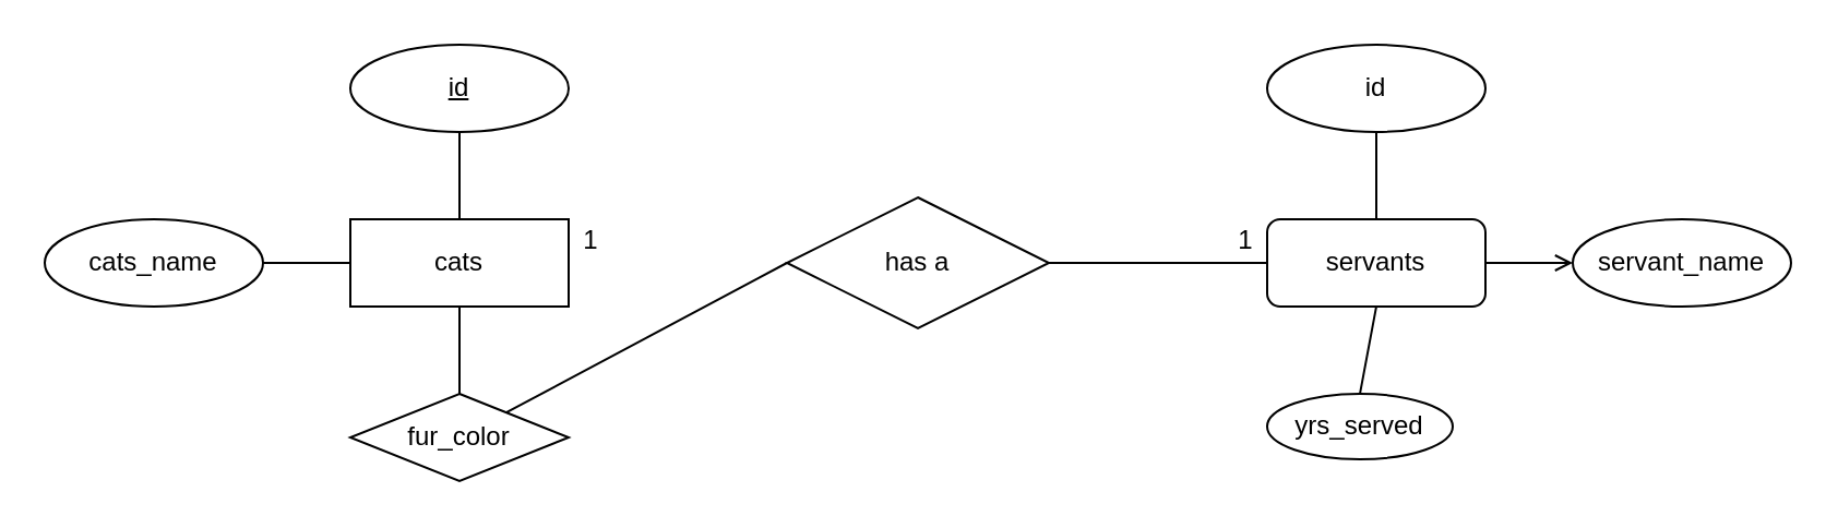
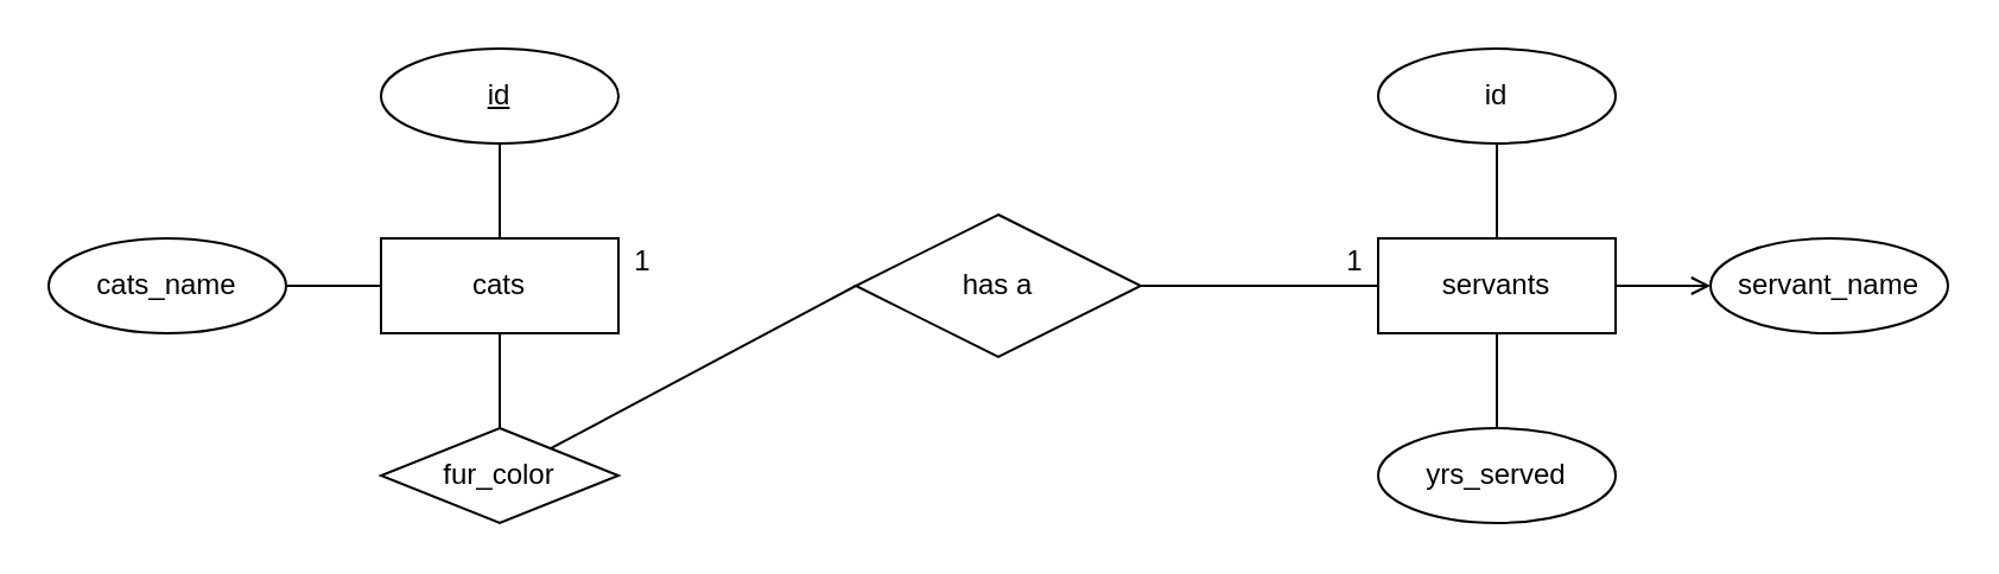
  <mxCell id="0" />
  <mxCell id="1" parent="0" />
  <mxCell id="2" value="cats" style="whiteSpace=wrap;html=1;align=center;" vertex="1" parent="1"><mxGeometry x="160" y="100" width="100" height="40" as="geometry" /></mxCell>
  <mxCell id="3" value="&lt;u&gt;id&lt;/u&gt;" style="ellipse;whiteSpace=wrap;html=1;align=center;" vertex="1" parent="1"><mxGeometry x="160" y="20" width="100" height="40" as="geometry" /></mxCell>
  <mxCell id="4" value="fur_color" style="rhombus;whiteSpace=wrap;html=1;align=center;" vertex="1" parent="1"><mxGeometry x="160" y="180" width="100" height="40" as="geometry" /></mxCell>
  <mxCell id="5" value="cats_name" style="ellipse;whiteSpace=wrap;html=1;align=center;" vertex="1" parent="1"><mxGeometry x="20" y="100" width="100" height="40" as="geometry" /></mxCell>
  <mxCell id="6" value="" style="endArrow=none;html=1;entryX=0.5;entryY=1;entryDx=0;entryDy=0;exitX=0.5;exitY=0;exitDx=0;exitDy=0;" edge="1" parent="1" source="2" target="3"><mxGeometry width="50" height="50" relative="1" as="geometry"><mxPoint x="400" y="260" as="sourcePoint" /><mxPoint x="450" y="210" as="targetPoint" /></mxGeometry></mxCell>
  <mxCell id="7" value="" style="endArrow=none;html=1;entryX=1;entryY=0.5;entryDx=0;entryDy=0;" edge="1" parent="1" target="5"><mxGeometry width="50" height="50" relative="1" as="geometry"><mxPoint x="160" y="120" as="sourcePoint" /><mxPoint x="220" y="70" as="targetPoint" /></mxGeometry></mxCell>
  <mxCell id="8" value="" style="endArrow=none;html=1;entryX=0.5;entryY=0;entryDx=0;entryDy=0;exitX=0.5;exitY=1;exitDx=0;exitDy=0;" edge="1" parent="1" source="2" target="4"><mxGeometry width="50" height="50" relative="1" as="geometry"><mxPoint x="170" y="130" as="sourcePoint" /><mxPoint x="130" y="130" as="targetPoint" /></mxGeometry></mxCell>
- <mxCell id="9" value="servants" style="whiteSpace=wrap;html=1;align=center;rounded=1;" vertex="1" parent="1"><mxGeometry x="580" y="100" width="100" height="40" as="geometry" /></mxCell>
+ <mxCell id="9" value="servants" style="whiteSpace=wrap;html=1;align=center;" vertex="1" parent="1"><mxGeometry x="580" y="100" width="100" height="40" as="geometry" /></mxCell>
  <mxCell id="10" value="id" style="ellipse;whiteSpace=wrap;html=1;align=center;" vertex="1" parent="1"><mxGeometry x="580" y="20" width="100" height="40" as="geometry" /></mxCell>
- <mxCell id="11" value="yrs_served" style="ellipse;whiteSpace=wrap;html=1;align=center;" vertex="1" parent="1"><mxGeometry x="580" y="180" width="85" height="30" as="geometry" /></mxCell>
+ <mxCell id="11" value="yrs_served" style="ellipse;whiteSpace=wrap;html=1;align=center;" vertex="1" parent="1"><mxGeometry x="580" y="180" width="100" height="40" as="geometry" /></mxCell>
  <mxCell id="12" value="servant_name" style="ellipse;whiteSpace=wrap;html=1;align=center;" vertex="1" parent="1"><mxGeometry x="720" y="100" width="100" height="40" as="geometry" /></mxCell>
  <mxCell id="13" value="" style="endArrow=none;html=1;entryX=0.5;entryY=1;entryDx=0;entryDy=0;exitX=0.5;exitY=0;exitDx=0;exitDy=0;" edge="1" source="9" target="10" parent="1"><mxGeometry width="50" height="50" relative="1" as="geometry"><mxPoint x="820" y="260" as="sourcePoint" /><mxPoint x="870" y="210" as="targetPoint" /></mxGeometry></mxCell>
  <mxCell id="14" value="" style="endArrow=none;html=1;entryX=0.5;entryY=0;entryDx=0;entryDy=0;exitX=0.5;exitY=1;exitDx=0;exitDy=0;" edge="1" source="9" target="11" parent="1"><mxGeometry width="50" height="50" relative="1" as="geometry"><mxPoint x="590" y="130" as="sourcePoint" /><mxPoint x="550" y="130" as="targetPoint" /></mxGeometry></mxCell>
  <mxCell id="15" value="" style="endArrow=open;html=1;entryX=0;entryY=0.5;entryDx=0;entryDy=0;exitX=1;exitY=0.5;exitDx=0;exitDy=0;" edge="1" parent="1" source="9" target="12"><mxGeometry width="50" height="50" relative="1" as="geometry"><mxPoint x="640" y="110" as="sourcePoint" /><mxPoint x="640" y="70" as="targetPoint" /></mxGeometry></mxCell>
  <mxCell id="16" value="has a" style="shape=rhombus;perimeter=rhombusPerimeter;whiteSpace=wrap;html=1;align=center;" vertex="1" parent="1"><mxGeometry x="360" y="90" width="120" height="60" as="geometry" /></mxCell>
  <mxCell id="17" value="" style="endArrow=none;html=1;entryX=0;entryY=0.5;entryDx=0;entryDy=0;exitX=1;exitY=0.5;exitDx=0;exitDy=0;" edge="1" parent="1" source="16" target="9"><mxGeometry width="50" height="50" relative="1" as="geometry"><mxPoint x="400" y="260" as="sourcePoint" /><mxPoint x="450" y="210" as="targetPoint" /></mxGeometry></mxCell>
  <mxCell id="18" value="" style="endArrow=none;html=1;exitX=0;exitY=0.5;exitDx=0;exitDy=0;" edge="1" parent="1" source="16" target="4"><mxGeometry width="50" height="50" relative="1" as="geometry"><mxPoint x="490" y="130" as="sourcePoint" /><mxPoint x="590" y="130" as="targetPoint" /></mxGeometry></mxCell>
  <mxCell id="19" value="1" style="text;html=1;align=center;verticalAlign=middle;resizable=0;points=[];autosize=1;strokeColor=none;" vertex="1" parent="1"><mxGeometry x="260" y="100" width="20" height="20" as="geometry" /></mxCell>
  <mxCell id="20" value="1" style="text;html=1;align=center;verticalAlign=middle;resizable=0;points=[];autosize=1;strokeColor=none;" vertex="1" parent="1"><mxGeometry x="560" y="100" width="20" height="20" as="geometry" /></mxCell>
